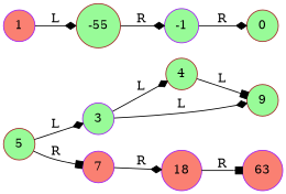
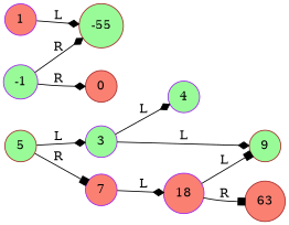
  digraph {
    rankdir=LR
    node [color=brown fillcolor=palegreen shape=circle style=filled]
    edge [arrowhead=diamond]
    5
    3 [color=purple]
    7 [color=purple fillcolor=salmon]
-   4
+   4 [color=purple]
    9
    n6 [color=purple fillcolor=salmon label=18]
    1 [color=purple fillcolor=salmon]
    -55
    -1 [color=purple]
-   0
-   63 [color=purple fillcolor=salmon]
+   0 [fillcolor=salmon]
+   63 [fillcolor=salmon]
    5 -> 3 [label=L]
    5 -> 7 [arrowhead=box label=R]
    3 -> 4 [label=L]
    3 -> 9 [label=L]
-   7 -> n6 [label=R]
-   4 -> 9 [arrowhead=box label=L]
+   7 -> n6 [label=L]
+   n6 -> 9 [arrowhead=box label=L]
    n6 -> 63 [arrowhead=box label=R]
    1 -> -55 [label=L]
-   -55 -> -1 [label=R]
+   -1 -> -55 [label=R]
    -1 -> 0 [label=R]
  }
